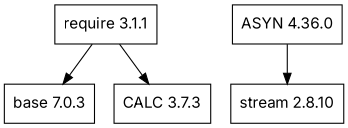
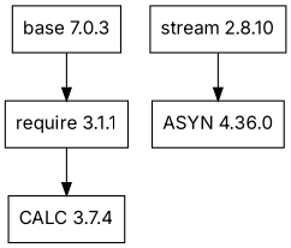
  digraph {
    fontname=Inter
    node [fontname=Inter shape=record]
    edge [fontname=Inter]
    n1 [label="base 7.0.3"]
    n2 [label="require 3.1.1"]
-   n3 [label="CALC 3.7.3"]
+   n3 [label="CALC 3.7.4"]
    n4 [label="ASYN 4.36.0"]
    n5 [label="stream 2.8.10"]
-   n2 -> n1
+   n1 -> n2
    n2 -> n3
-   n4 -> n5
+   n5 -> n4
  }
